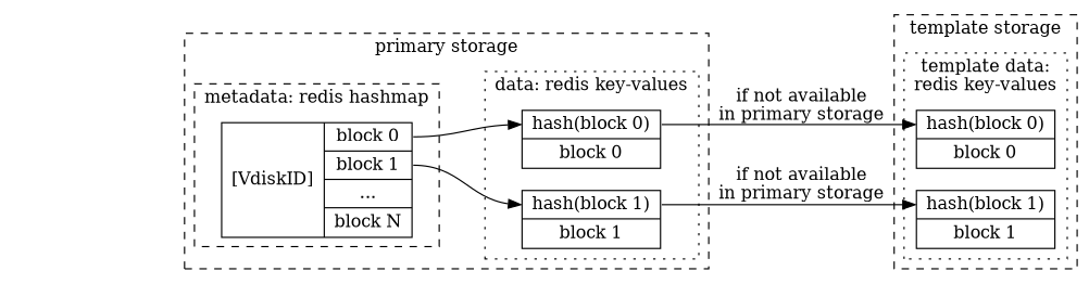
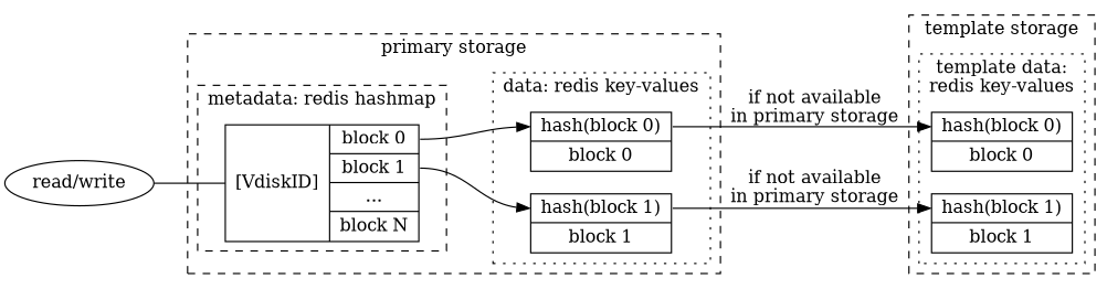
  digraph {
    rankdir=LR
    node [shape=record]
    edge [headport=h tailport=h]
    n1 [label="<h> hash(block 0) | block 0"]
    n2 [label="<h> hash(block 1) | block 1"]
    n3 [label="{ [VdiskID] | { <b0> block 0 | <b1> block 1 |  ... | block N } }"]
    n4 [label="<h> hash(block 0) | block 0"]
    n5 [label="<h> hash(block 1) | block 1"]
+   n6 [label="read/write" shape=""]
    subgraph cluster_1 {
      label="primary storage"
      style=dashed
      subgraph cluster_2 {
        label="data: redis key-values"
        style=dotted
        n1
        n2
      }
      subgraph cluster_3 {
        label="metadata: redis hashmap"
        style=dashed
        n3
      }
    }
    subgraph cluster_4 {
      label="template storage"
      style=dashed
      subgraph cluster_5 {
        label="template data:\nredis key-values"
        style=dotted
        n4
        n5
      }
    }
    n1 -> n4 [label="if not available\nin primary storage"]
    n2 -> n5 [label="if not available\nin primary storage"]
    n3 -> n1 [tailport=b0]
    n3 -> n2 [tailport=b1]
+   n6 -> n3 [dir=none headport="" tailport=""]
  }
